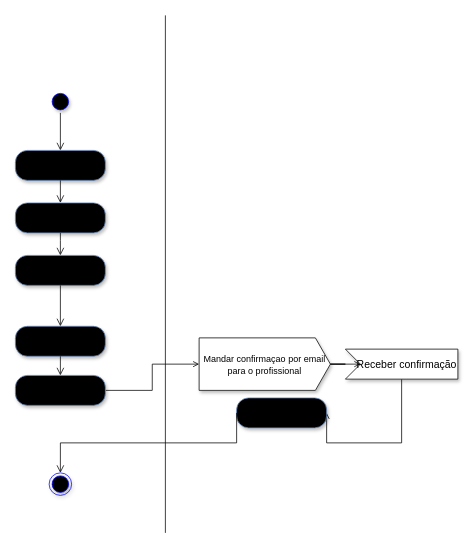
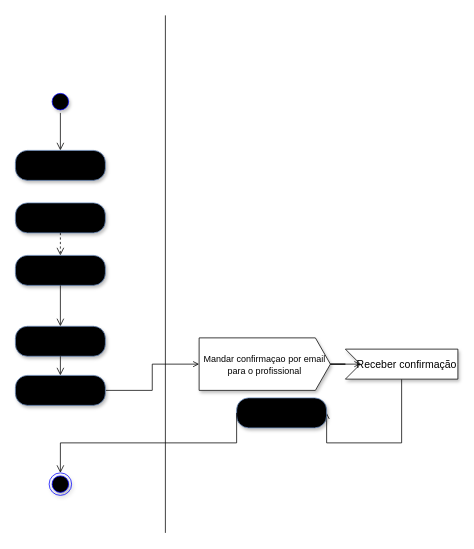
  <mxCell id="0" />
  <mxCell id="1" parent="0" />
  <mxCell id="2" value="Ir em categorias" style="rounded=1;whiteSpace=wrap;html=1;arcSize=40;fillColor=#dae8fc;strokeColor=#6c8ebf;gradientColor=light-dark(#99CCFF,#EDEDED);shadow=1;" vertex="1" parent="1"><mxGeometry x="20" y="270" width="120" height="40" as="geometry" /></mxCell>
- <mxCell id="3" value="" style="edgeStyle=orthogonalEdgeStyle;html=1;verticalAlign=bottom;endArrow=open;endSize=8;strokeColor=#000000;rounded=0;entryX=0.5;entryY=0;entryDx=0;entryDy=0;endFill=0;" edge="1" parent="1" source="2" target="18"><mxGeometry relative="1" as="geometry"><mxPoint x="90" y="260" as="targetPoint" /><Array as="points"><mxPoint x="80" y="320" /><mxPoint x="80" y="320" /></Array></mxGeometry></mxCell>
+ <mxCell id="3" value="" style="edgeStyle=orthogonalEdgeStyle;html=1;verticalAlign=bottom;endArrow=open;endSize=8;strokeColor=#000000;rounded=0;entryX=0.5;entryY=0;entryDx=0;entryDy=0;endFill=0;dashed=1;" edge="1" parent="1" source="2" target="18"><mxGeometry relative="1" as="geometry"><mxPoint x="90" y="260" as="targetPoint" /><Array as="points"><mxPoint x="80" y="320" /><mxPoint x="80" y="320" /></Array></mxGeometry></mxCell>
  <mxCell id="4" value="" style="endArrow=none;html=1;rounded=0;" edge="1" parent="1"><mxGeometry width="50" height="50" relative="1" as="geometry"><mxPoint x="220" y="710" as="sourcePoint" /><mxPoint x="220" y="20" as="targetPoint" /></mxGeometry></mxCell>
  <mxCell id="5" style="edgeStyle=orthogonalEdgeStyle;rounded=0;orthogonalLoop=1;jettySize=auto;html=1;exitX=1;exitY=0.5;exitDx=0;exitDy=0;entryX=0;entryY=0;entryDx=0;entryDy=35;entryPerimeter=0;endArrow=open;endFill=0;" edge="1" parent="1" source="6" target="9"><mxGeometry relative="1" as="geometry"><mxPoint x="295" y="520" as="targetPoint" /></mxGeometry></mxCell>
  <mxCell id="6" value="Agendar" style="rounded=1;whiteSpace=wrap;html=1;arcSize=40;fillColor=#dae8fc;strokeColor=#6c8ebf;gradientColor=light-dark(#99CCFF,#EDEDED);shadow=1;" vertex="1" parent="1"><mxGeometry x="20" y="500" width="120" height="40" as="geometry" /></mxCell>
  <mxCell id="7" value="" style="ellipse;html=1;shape=startState;fillColor=#000000;strokeColor=#0000FF;shadow=1;" vertex="1" parent="1"><mxGeometry x="65" y="120" width="30" height="30" as="geometry" /></mxCell>
  <mxCell id="8" value="" style="edgeStyle=orthogonalEdgeStyle;html=1;verticalAlign=bottom;endArrow=open;endSize=8;strokeColor=#000000;rounded=0;entryX=0.5;entryY=0;entryDx=0;entryDy=0;endFill=0;" edge="1" parent="1" source="7" target="20"><mxGeometry relative="1" as="geometry"><mxPoint x="80" y="170" as="targetPoint" /><Array as="points"><mxPoint x="80" y="145" /><mxPoint x="81" y="145" /></Array></mxGeometry></mxCell>
  <mxCell id="9" value="&lt;font style=&quot;font-size: 12px;&quot;&gt;Mandar confirmaçao por email para o profissional&lt;/font&gt;" style="html=1;shape=mxgraph.infographic.ribbonSimple;notch1=0;notch2=20;align=center;verticalAlign=middle;fontSize=14;fontStyle=0;fillColor=#FFFFFF;whiteSpace=wrap;shadow=1;" vertex="1" parent="1"><mxGeometry x="265" y="450" width="175" height="70" as="geometry" /></mxCell>
  <mxCell id="10" style="edgeStyle=orthogonalEdgeStyle;rounded=0;orthogonalLoop=1;jettySize=auto;html=1;entryX=1;entryY=0.5;entryDx=0;entryDy=0;endArrow=open;endFill=0;" edge="1" parent="1" source="11" target="13"><mxGeometry relative="1" as="geometry"><mxPoint x="145" y="700" as="targetPoint" /><Array as="points"><mxPoint x="535" y="590" /></Array></mxGeometry></mxCell>
  <mxCell id="11" value="Receber confirmação" style="html=1;shape=mxgraph.infographic.ribbonSimple;notch1=20;notch2=0;align=center;verticalAlign=middle;fontSize=14;fontStyle=0;fillColor=#FFFFFF;flipH=0;spacingRight=0;spacingLeft=14;whiteSpace=wrap;shadow=1;" vertex="1" parent="1"><mxGeometry x="460" y="465" width="150" height="40" as="geometry" /></mxCell>
  <mxCell id="12" style="edgeStyle=orthogonalEdgeStyle;rounded=0;orthogonalLoop=1;jettySize=auto;html=1;exitX=1;exitY=0.5;exitDx=0;exitDy=0;exitPerimeter=0;entryX=0;entryY=0;entryDx=20;entryDy=20;entryPerimeter=0;endArrow=open;endFill=0;" edge="1" parent="1" source="9" target="11"><mxGeometry relative="1" as="geometry" /></mxCell>
  <mxCell id="13" value="Informar Usuário" style="rounded=1;whiteSpace=wrap;html=1;arcSize=40;fillColor=#dae8fc;strokeColor=#6c8ebf;gradientColor=light-dark(#99CCFF,#EDEDED);shadow=1;" vertex="1" parent="1"><mxGeometry x="315" y="530" width="120" height="40" as="geometry" /></mxCell>
  <mxCell id="14" value="" style="edgeStyle=orthogonalEdgeStyle;html=1;verticalAlign=bottom;endArrow=open;endSize=8;strokeColor=#000000;rounded=0;entryX=0.5;entryY=0;entryDx=0;entryDy=0;exitX=0;exitY=0.5;exitDx=0;exitDy=0;" edge="1" parent="1" source="13" target="15"><mxGeometry relative="1" as="geometry"><mxPoint x="80" y="770" as="targetPoint" /><Array as="points"><mxPoint x="315" y="590" /><mxPoint x="80" y="590" /></Array></mxGeometry></mxCell>
  <mxCell id="15" value="" style="ellipse;html=1;shape=endState;fillColor=#000000;strokeColor=#0000FF;shadow=1;" vertex="1" parent="1"><mxGeometry x="65" y="630" width="30" height="30" as="geometry" /></mxCell>
  <mxCell id="16" value="Verificar horarios e dias" style="rounded=1;whiteSpace=wrap;html=1;arcSize=40;fillColor=#dae8fc;strokeColor=#6c8ebf;gradientColor=light-dark(#99CCFF,#EDEDED);shadow=1;" vertex="1" parent="1"><mxGeometry x="20" y="434.5" width="120" height="40" as="geometry" /></mxCell>
  <mxCell id="17" value="" style="edgeStyle=orthogonalEdgeStyle;html=1;verticalAlign=bottom;endArrow=open;endSize=8;strokeColor=#000000;rounded=0;entryX=0.5;entryY=0;entryDx=0;entryDy=0;endFill=0;" edge="1" parent="1" source="16" target="6"><mxGeometry relative="1" as="geometry"><mxPoint x="275" y="450" as="targetPoint" /><Array as="points"><mxPoint x="80" y="460" /><mxPoint x="80" y="460" /></Array></mxGeometry></mxCell>
  <mxCell id="18" value="Escolher o tipo de serviços" style="rounded=1;whiteSpace=wrap;html=1;arcSize=40;fillColor=#dae8fc;strokeColor=#6c8ebf;gradientColor=light-dark(#99CCFF,#EDEDED);shadow=1;" vertex="1" parent="1"><mxGeometry x="20" y="340" width="120" height="40" as="geometry" /></mxCell>
  <mxCell id="19" value="" style="edgeStyle=orthogonalEdgeStyle;html=1;verticalAlign=bottom;endArrow=open;endSize=8;strokeColor=#000000;rounded=0;entryX=0.5;entryY=0;entryDx=0;entryDy=0;endFill=0;" edge="1" parent="1" source="18" target="16"><mxGeometry relative="1" as="geometry"><mxPoint x="90" y="370" as="targetPoint" /><Array as="points"><mxPoint x="90" y="355" /><mxPoint x="91" y="355" /></Array></mxGeometry></mxCell>
  <mxCell id="20" value="Fazer login" style="rounded=1;whiteSpace=wrap;html=1;arcSize=40;fillColor=#dae8fc;strokeColor=#6c8ebf;gradientColor=light-dark(#99CCFF,#EDEDED);shadow=1;" vertex="1" parent="1"><mxGeometry x="20" y="200" width="120" height="40" as="geometry" /></mxCell>
- <mxCell id="21" value="" style="edgeStyle=orthogonalEdgeStyle;html=1;verticalAlign=bottom;endArrow=open;endSize=8;strokeColor=#000000;rounded=0;entryX=0.5;entryY=0;entryDx=0;entryDy=0;endFill=0;" edge="1" parent="1" source="20" target="2"><mxGeometry relative="1" as="geometry"><mxPoint x="324" y="270" as="targetPoint" /></mxGeometry></mxCell>
